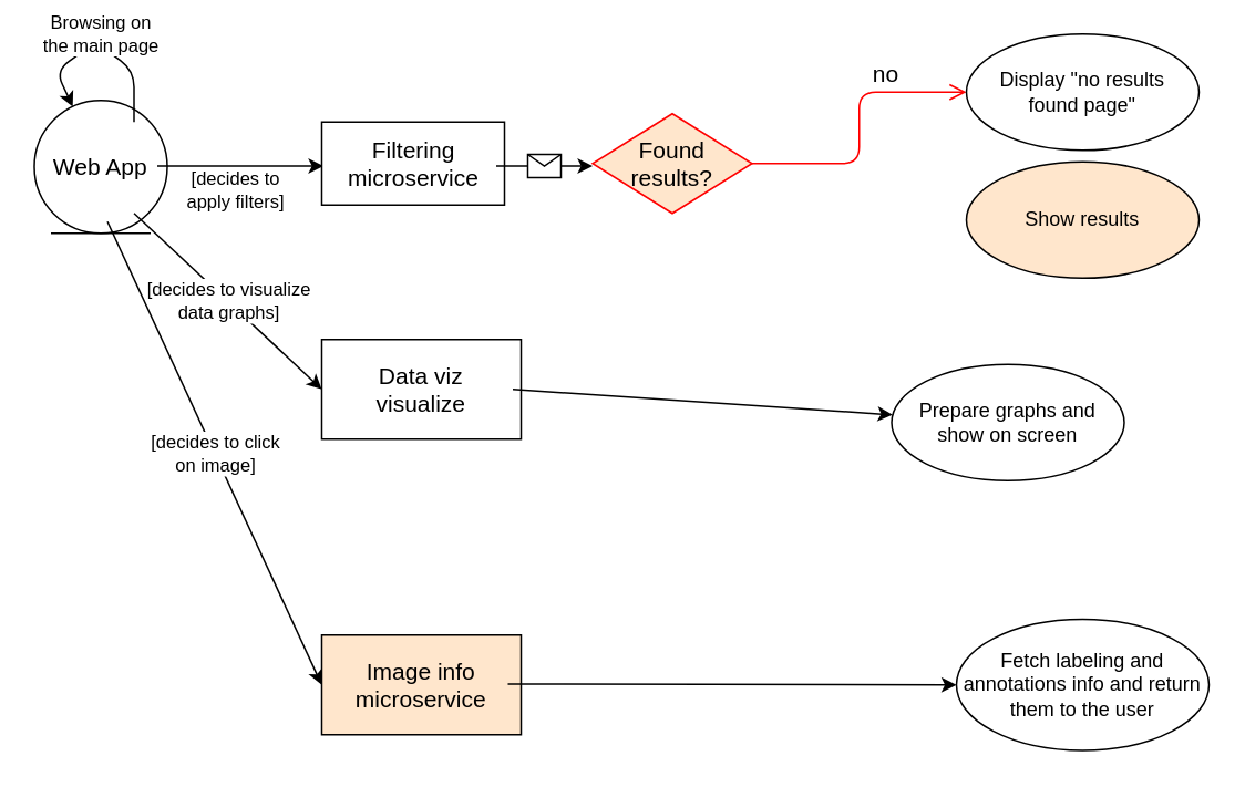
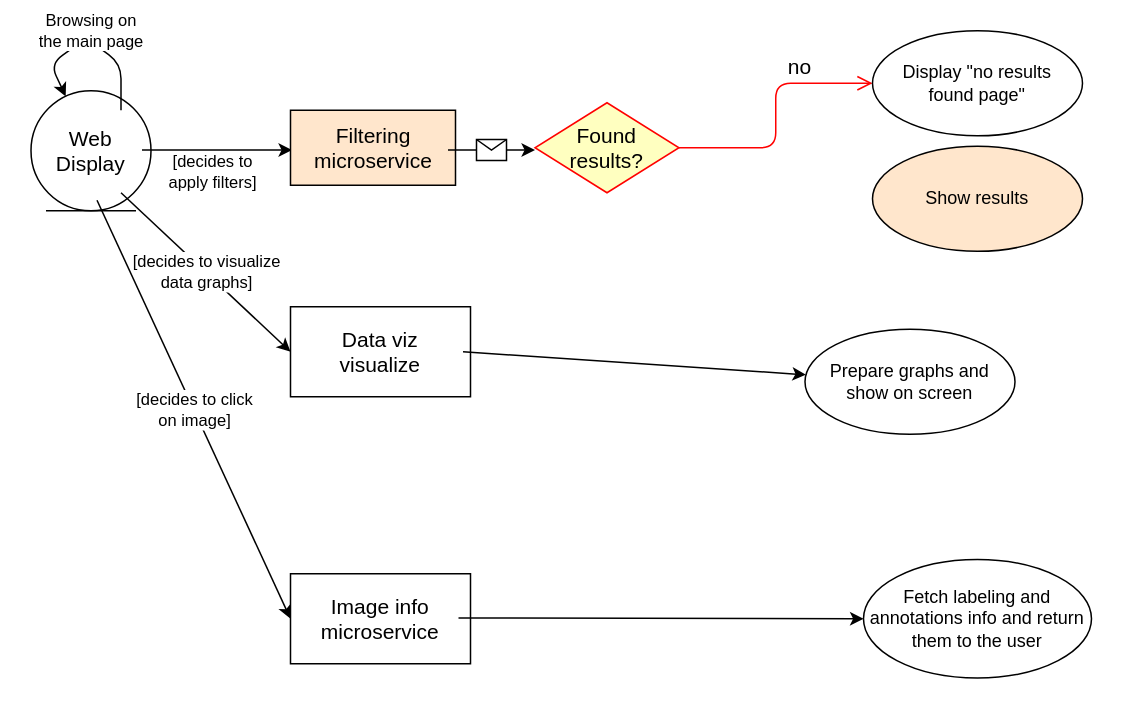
  <mxCell id="0" />
  <mxCell id="1" parent="0" />
- <mxCell id="2" value="Web App" style="ellipse;shape=umlEntity;whiteSpace=wrap;html=1;fontSize=14;" vertex="1" parent="1"><mxGeometry x="20" y="60" width="80" height="80" as="geometry" /></mxCell>
+ <mxCell id="2" value="Web Display" style="ellipse;shape=umlEntity;whiteSpace=wrap;html=1;fontSize=14;" vertex="1" parent="1"><mxGeometry x="20" y="60" width="80" height="80" as="geometry" /></mxCell>
  <mxCell id="3" value="" style="endArrow=classic;html=1;fontSize=14;" edge="1" parent="1" target="2"><mxGeometry relative="1" as="geometry"><mxPoint x="80" y="73" as="sourcePoint" /><mxPoint x="1" y="42" as="targetPoint" /><Array as="points"><mxPoint x="80" y="42" /><mxPoint x="57" y="25" /><mxPoint x="33" y="42" /></Array></mxGeometry></mxCell>
  <mxCell id="4" value="Browsing on&lt;br&gt;the main page" style="edgeLabel;resizable=0;html=1;align=center;verticalAlign=middle;" connectable="0" vertex="1" parent="3"><mxGeometry relative="1" as="geometry"><mxPoint x="0.1" y="-8.14" as="offset" /></mxGeometry></mxCell>
  <mxCell id="5" value="" style="endArrow=classic;html=1;fontSize=14;" edge="1" parent="1"><mxGeometry relative="1" as="geometry"><mxPoint x="94" y="99.5" as="sourcePoint" /><mxPoint x="194" y="99.5" as="targetPoint" /></mxGeometry></mxCell>
  <mxCell id="6" value="[decides to&lt;br&gt;apply filters]" style="edgeLabel;resizable=0;html=1;align=center;verticalAlign=middle;" connectable="0" vertex="1" parent="5"><mxGeometry relative="1" as="geometry"><mxPoint x="-4" y="13.5" as="offset" /></mxGeometry></mxCell>
- <mxCell id="7" value="Filtering&lt;br&gt;microservice" style="html=1;fontSize=14;" vertex="1" parent="1"><mxGeometry x="193" y="73" width="110" height="50" as="geometry" /></mxCell>
- <mxCell id="8" value="Found&lt;br&gt;results?" style="rhombus;whiteSpace=wrap;html=1;fillColor=#ffe6cc;strokeColor=#ff0000;fontSize=14;" vertex="1" parent="1"><mxGeometry x="356" y="68" width="96" height="60" as="geometry" /></mxCell>
+ <mxCell id="7" value="Filtering&lt;br&gt;microservice" style="html=1;fontSize=14;fillColor=#ffe6cc;" vertex="1" parent="1"><mxGeometry x="193" y="73" width="110" height="50" as="geometry" /></mxCell>
+ <mxCell id="8" value="Found&lt;br&gt;results?" style="rhombus;whiteSpace=wrap;html=1;fillColor=#ffffc0;strokeColor=#ff0000;fontSize=14;" vertex="1" parent="1"><mxGeometry x="356" y="68" width="96" height="60" as="geometry" /></mxCell>
  <mxCell id="9" value="no" style="edgeStyle=orthogonalEdgeStyle;html=1;align=left;verticalAlign=bottom;endArrow=open;endSize=8;strokeColor=#ff0000;fontSize=14;" edge="1" source="8" parent="1" target="12"><mxGeometry x="0.326" relative="1" as="geometry"><mxPoint x="517" y="38" as="targetPoint" /><mxPoint as="offset" /></mxGeometry></mxCell>
  <mxCell id="10" value="" style="endArrow=classic;html=1;fontSize=14;" edge="1" parent="1"><mxGeometry relative="1" as="geometry"><mxPoint x="298" y="99.5" as="sourcePoint" /><mxPoint x="356" y="99.5" as="targetPoint" /></mxGeometry></mxCell>
  <mxCell id="11" value="" style="shape=message;html=1;outlineConnect=0;" vertex="1" parent="10"><mxGeometry width="20" height="14" relative="1" as="geometry"><mxPoint x="-10" y="-7" as="offset" /></mxGeometry></mxCell>
  <mxCell id="12" value="Display &quot;no results&lt;br&gt;found page&quot;" style="ellipse;whiteSpace=wrap;html=1;" vertex="1" parent="1"><mxGeometry x="581" y="20" width="140" height="70" as="geometry" /></mxCell>
  <mxCell id="13" value="Show results" style="ellipse;whiteSpace=wrap;html=1;fillColor=#ffe6cc;" vertex="1" parent="1"><mxGeometry x="581" y="97" width="140" height="70" as="geometry" /></mxCell>
  <mxCell id="14" value="" style="endArrow=classic;html=1;fontSize=14;entryX=0;entryY=0.5;entryDx=0;entryDy=0;" edge="1" parent="1" target="16"><mxGeometry relative="1" as="geometry"><mxPoint x="80" y="128" as="sourcePoint" /><mxPoint x="202" y="224" as="targetPoint" /></mxGeometry></mxCell>
  <mxCell id="15" value="[decides to visualize&lt;br&gt;data graphs]" style="edgeLabel;resizable=0;html=1;align=center;verticalAlign=middle;" connectable="0" vertex="1" parent="14"><mxGeometry relative="1" as="geometry" /></mxCell>
  <mxCell id="16" value="Data viz&lt;br&gt;visualize" style="rounded=0;whiteSpace=wrap;html=1;fontSize=14;" vertex="1" parent="1"><mxGeometry x="193" y="204" width="120" height="60" as="geometry" /></mxCell>
  <mxCell id="17" value="" style="endArrow=classic;html=1;fontSize=14;" edge="1" parent="1" target="18"><mxGeometry width="50" height="50" relative="1" as="geometry"><mxPoint x="308" y="234" as="sourcePoint" /><mxPoint x="416" y="233.5" as="targetPoint" /></mxGeometry></mxCell>
  <mxCell id="18" value="Prepare graphs and&lt;br&gt;show on screen" style="ellipse;whiteSpace=wrap;html=1;" vertex="1" parent="1"><mxGeometry x="536" y="219" width="140" height="70" as="geometry" /></mxCell>
  <mxCell id="19" value="" style="endArrow=classic;html=1;fontSize=14;entryX=0;entryY=0.5;entryDx=0;entryDy=0;" edge="1" parent="1" target="21"><mxGeometry relative="1" as="geometry"><mxPoint x="64" y="133" as="sourcePoint" /><mxPoint x="185" y="422" as="targetPoint" /></mxGeometry></mxCell>
  <mxCell id="20" value="[decides to click&lt;br&gt;on image]" style="edgeLabel;resizable=0;html=1;align=center;verticalAlign=middle;" connectable="0" vertex="1" parent="19"><mxGeometry relative="1" as="geometry" /></mxCell>
- <mxCell id="21" value="Image info&lt;br&gt;microservice" style="rounded=0;whiteSpace=wrap;html=1;fontSize=14;fillColor=#ffe6cc;" vertex="1" parent="1"><mxGeometry x="193" y="382" width="120" height="60" as="geometry" /></mxCell>
+ <mxCell id="21" value="Image info&lt;br&gt;microservice" style="rounded=0;whiteSpace=wrap;html=1;fontSize=14;" vertex="1" parent="1"><mxGeometry x="193" y="382" width="120" height="60" as="geometry" /></mxCell>
  <mxCell id="22" value="" style="endArrow=classic;html=1;fontSize=14;" edge="1" parent="1" target="23"><mxGeometry width="50" height="50" relative="1" as="geometry"><mxPoint x="305" y="411.5" as="sourcePoint" /><mxPoint x="578" y="412" as="targetPoint" /></mxGeometry></mxCell>
  <mxCell id="23" value="Fetch labeling and annotations info and return them to the user" style="ellipse;whiteSpace=wrap;html=1;" vertex="1" parent="1"><mxGeometry x="575" y="372.5" width="152" height="79" as="geometry" /></mxCell>
